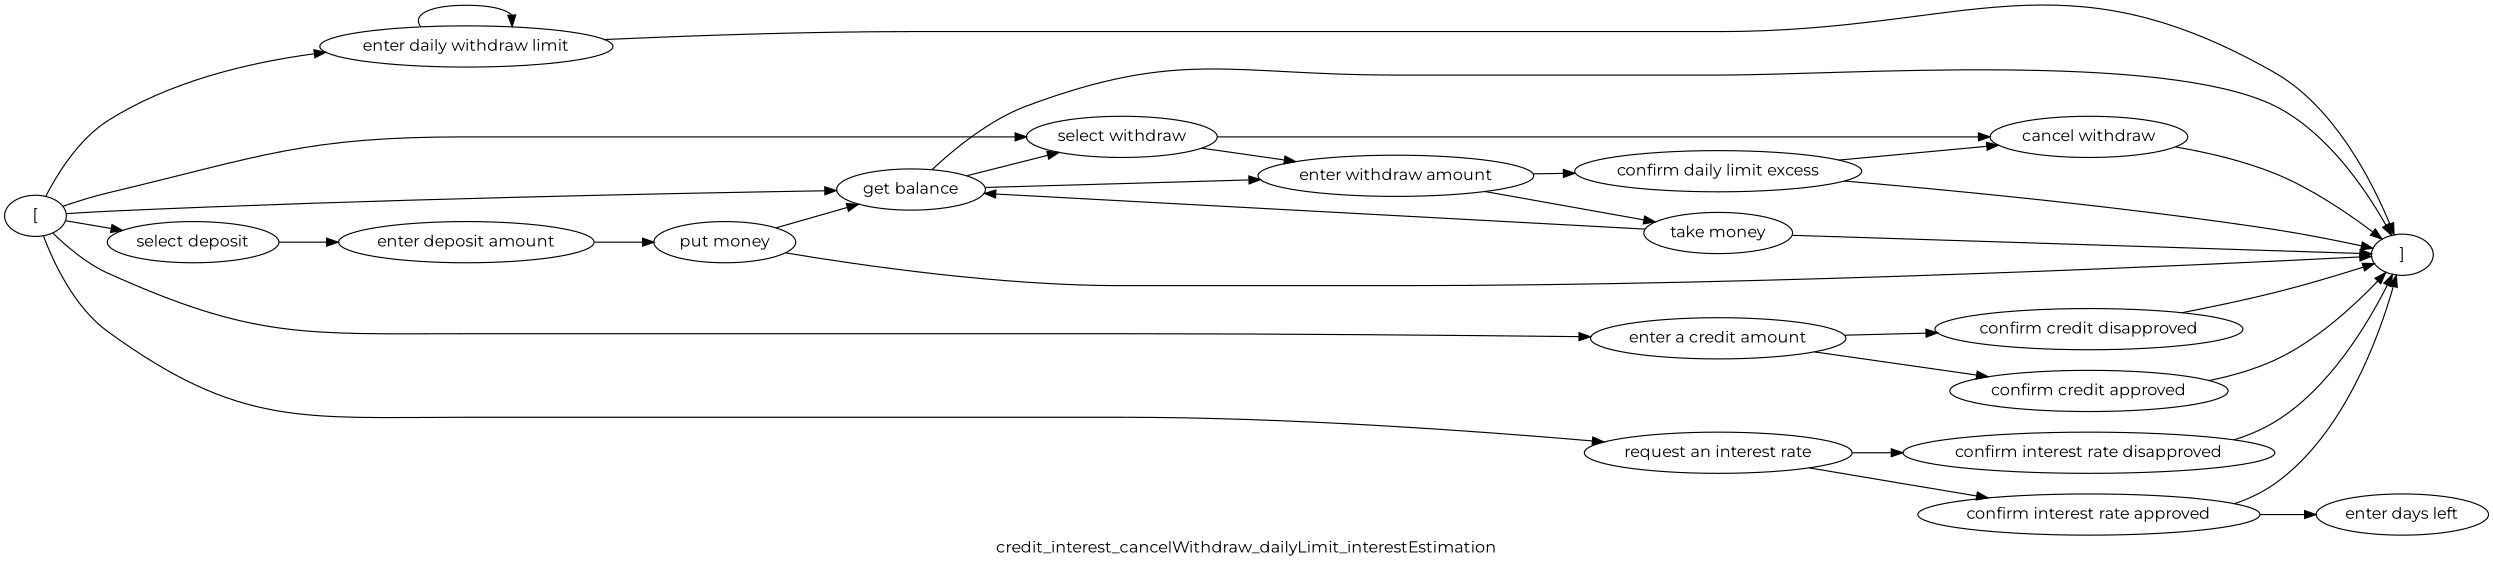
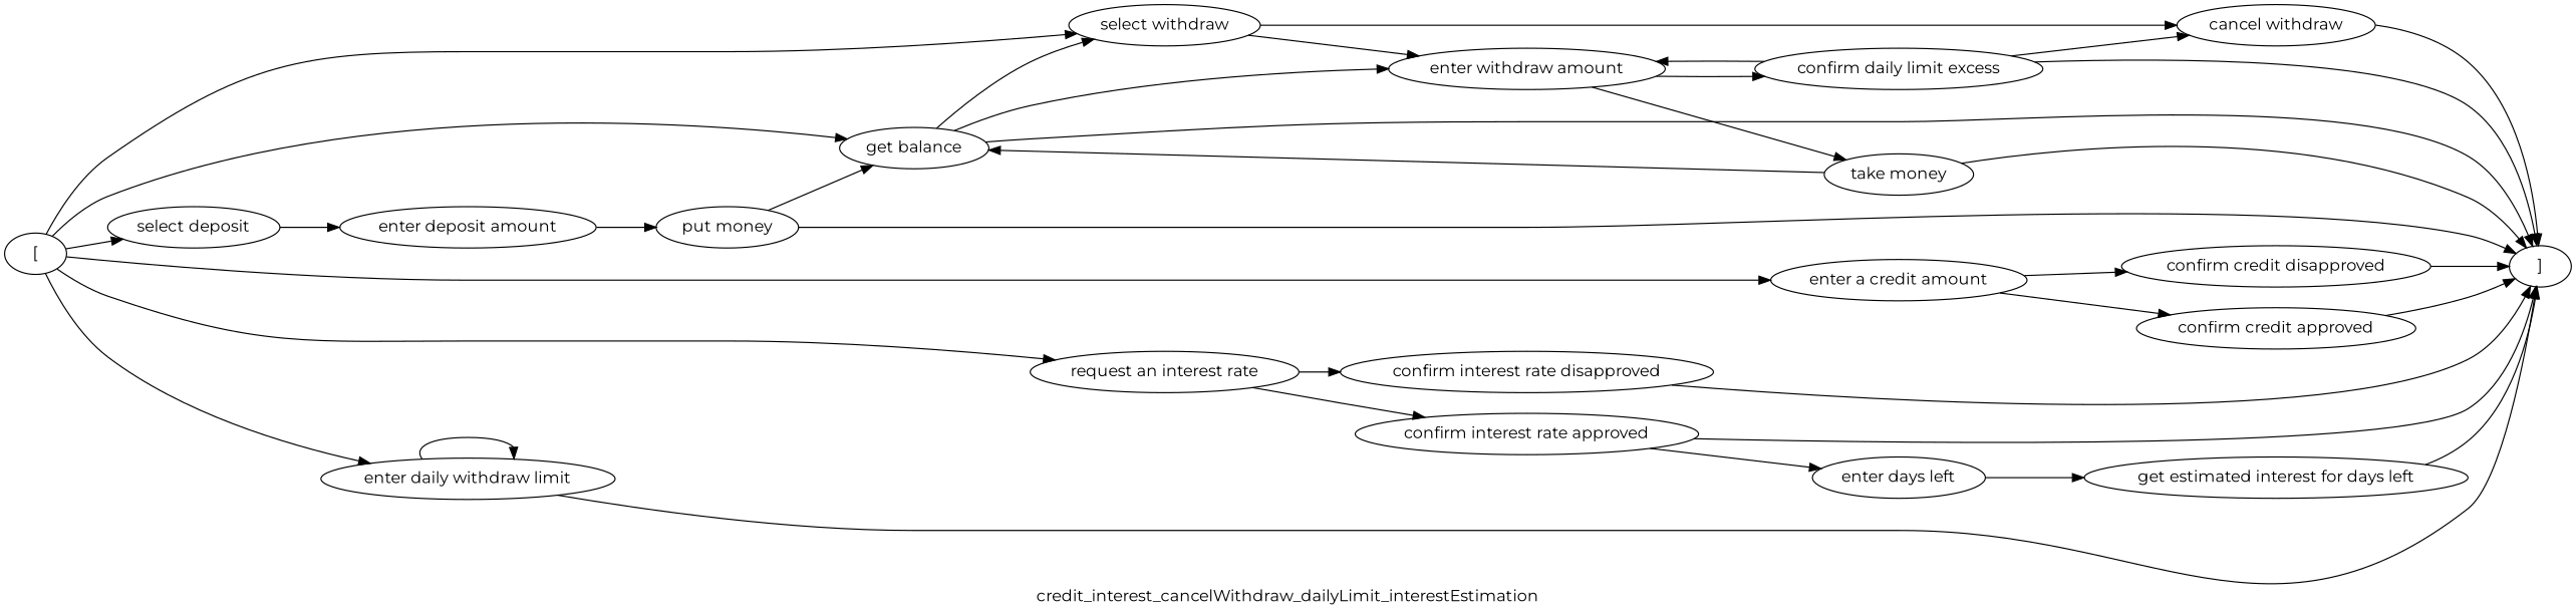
  digraph {
    fontname=Montserrat
    label=credit_interest_cancelWithdraw_dailyLimit_interestEstimation
    rankdir=LR
    node [fontname=Montserrat]
    edge [fontname=Montserrat]
    n1 [label="get balance"]
    n2 [label="]"]
    n3 [label="select withdraw"]
    n4 [label="enter withdraw amount"]
    n5 [label="select deposit"]
    n6 [label="enter deposit amount"]
    n7 [label="cancel withdraw"]
    n8 [label="["]
    n9 [label="enter a credit amount"]
    n10 [label="request an interest rate"]
    n11 [label="enter daily withdraw limit"]
    n12 [label="confirm credit approved"]
    n13 [label="confirm credit disapproved"]
    n14 [label="confirm interest rate approved"]
    n15 [label="confirm interest rate disapproved"]
    n16 [label="put money"]
    n17 [label="take money"]
    n18 [label="confirm daily limit excess"]
    n19 [label="enter days left"]
+   n20 [label="get estimated interest for days left"]
    n1 -> n2
    n1 -> n3
    n1 -> n4
    n3 -> n4
    n3 -> n7
    n4 -> n17
    n4 -> n18
    n5 -> n6
    n6 -> n16
    n7 -> n2
    n8 -> n1
    n8 -> n3
    n8 -> n5
    n8 -> n9
    n8 -> n10
    n8 -> n11
    n9 -> n12
    n9 -> n13
    n10 -> n14
    n10 -> n15
    n11 -> n2
    n11 -> n11
    n12 -> n2
    n13 -> n2
    n14 -> n2
    n14 -> n19
    n15 -> n2
    n16 -> n1
    n16 -> n2
    n17 -> n1
    n17 -> n2
    n18 -> n2
+   n18 -> n4
    n18 -> n7
+   n19 -> n20
+   n20 -> n2
  }
